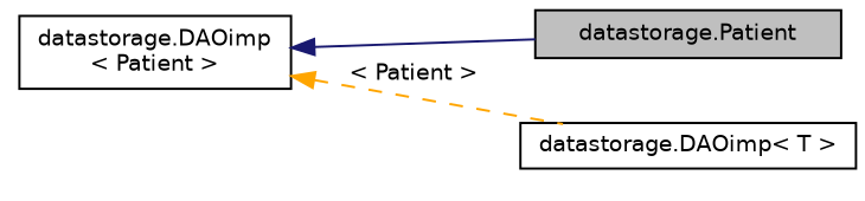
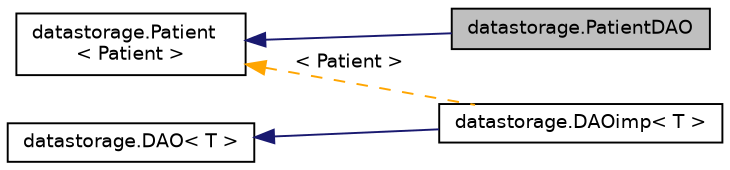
  digraph {
    rankdir=LR
    node [color=black fillcolor=white fontname=Helvetica fontsize=10 shape=record style=filled]
    edge [color=midnightblue dir=back fontname=Helvetica fontsize=10 labelfontname=Helvetica labelfontsize=10 style=solid]
-   n1 [fillcolor=grey75 fontcolor=black height=0.2 label="datastorage.Patient" width=0.4]
-   n2 [height=0.2 label="datastorage.DAOimp\l\< Patient \>" width=0.4]
+   n1 [fillcolor=grey75 fontcolor=black height=0.2 label="datastorage.PatientDAO" width=0.4]
+   n2 [height=0.2 label="datastorage.Patient\l\< Patient \>" width=0.4]
    n3 [height=0.2 label="datastorage.DAOimp\< T \>" width=0.4]
+   n4 [height=0.2 label="datastorage.DAO\< T \>" width=0.4]
    n2 -> n1
    n2 -> n3 [color=orange label=" \< Patient \>" style=dashed]
+   n4 -> n3
  }
